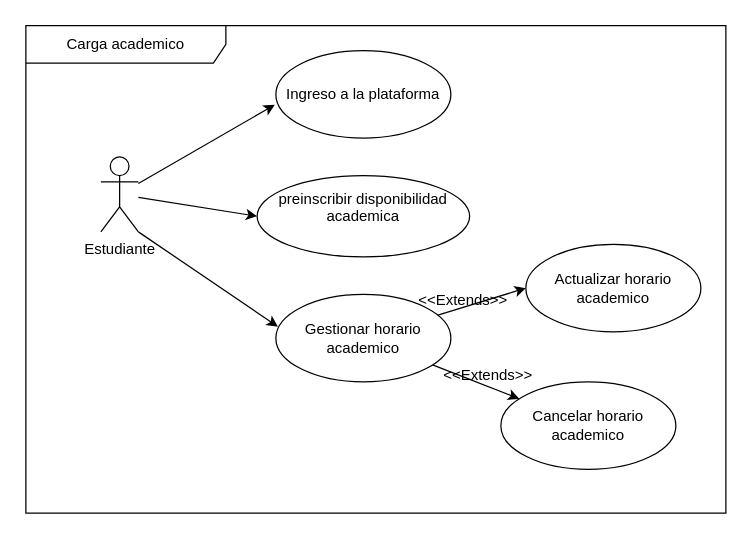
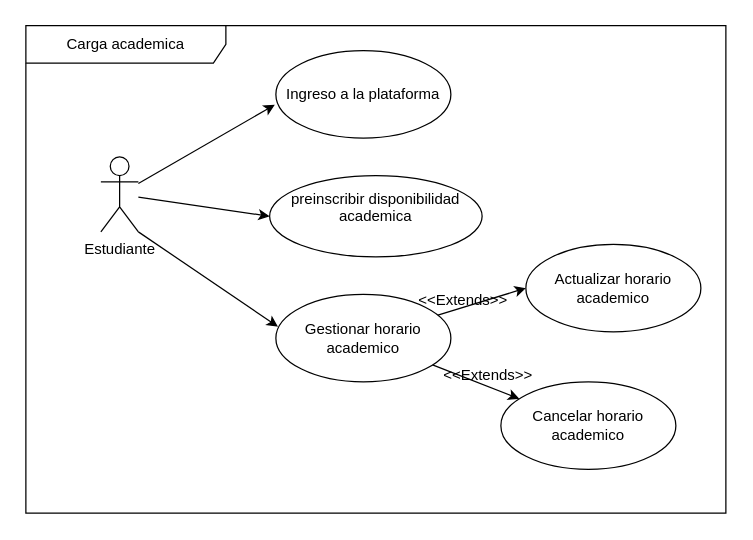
  <mxCell id="0" />
  <mxCell id="1" parent="0" />
  <mxCell id="2" style="rounded=0;orthogonalLoop=1;jettySize=auto;html=1;entryX=0;entryY=0.5;entryDx=0;entryDy=0;" edge="1" parent="1" source="3" target="14"><mxGeometry relative="1" as="geometry" /></mxCell>
  <mxCell id="3" value="Estudiante" style="shape=umlActor;verticalLabelPosition=bottom;verticalAlign=top;html=1;" vertex="1" parent="1"><mxGeometry x="80" y="125" width="30" height="60" as="geometry" /></mxCell>
  <mxCell id="4" value="Ingreso a la plataforma" style="ellipse;whiteSpace=wrap;html=1;" vertex="1" parent="1"><mxGeometry x="220" y="40" width="140" height="70" as="geometry" /></mxCell>
  <mxCell id="5" style="rounded=0;orthogonalLoop=1;jettySize=auto;html=1;entryX=0;entryY=0.5;entryDx=0;entryDy=0;" edge="1" parent="1" source="15" target="7"><mxGeometry relative="1" as="geometry" /></mxCell>
  <mxCell id="6" style="edgeStyle=none;rounded=0;orthogonalLoop=1;jettySize=auto;html=1;" edge="1" parent="1" source="15" target="8"><mxGeometry relative="1" as="geometry" /></mxCell>
  <mxCell id="7" value="Actualizar horario academico" style="ellipse;whiteSpace=wrap;html=1;" vertex="1" parent="1"><mxGeometry x="420" y="195" width="140" height="70" as="geometry" /></mxCell>
  <mxCell id="8" value="Cancelar horario academico" style="ellipse;whiteSpace=wrap;html=1;" vertex="1" parent="1"><mxGeometry x="400" y="305" width="140" height="70" as="geometry" /></mxCell>
  <mxCell id="9" style="rounded=0;orthogonalLoop=1;jettySize=auto;html=1;entryX=-0.006;entryY=0.619;entryDx=0;entryDy=0;entryPerimeter=0;" edge="1" parent="1" source="3" target="4"><mxGeometry relative="1" as="geometry" /></mxCell>
  <mxCell id="10" style="rounded=0;orthogonalLoop=1;jettySize=auto;html=1;exitX=1;exitY=1;exitDx=0;exitDy=0;exitPerimeter=0;entryX=0.012;entryY=0.369;entryDx=0;entryDy=0;entryPerimeter=0;" edge="1" parent="1" source="3" target="15"><mxGeometry relative="1" as="geometry" /></mxCell>
  <mxCell id="11" value="&amp;lt;&amp;lt;Extends&lt;span style=&quot;background-color: initial;&quot;&gt;&amp;gt;&amp;gt;&lt;/span&gt;" style="text;html=1;align=center;verticalAlign=middle;whiteSpace=wrap;rounded=0;" vertex="1" parent="1"><mxGeometry x="340" y="225" width="60" height="30" as="geometry" /></mxCell>
  <mxCell id="12" value="&amp;lt;&amp;lt;Extends&lt;span style=&quot;background-color: initial;&quot;&gt;&amp;gt;&amp;gt;&lt;/span&gt;" style="text;html=1;align=center;verticalAlign=middle;whiteSpace=wrap;rounded=0;" vertex="1" parent="1"><mxGeometry x="360" y="285" width="60" height="30" as="geometry" /></mxCell>
- <mxCell id="13" value="Carga academico" style="shape=umlFrame;whiteSpace=wrap;html=1;pointerEvents=0;recursiveResize=0;container=1;collapsible=0;width=160;" vertex="1" parent="1"><mxGeometry x="20" y="20" width="560" height="390" as="geometry" /></mxCell>
- <mxCell id="14" value="preinscribir disponibilidad academica&lt;div&gt;&lt;br&gt;&lt;/div&gt;" style="ellipse;whiteSpace=wrap;html=1;" vertex="1" parent="13"><mxGeometry x="185" y="120" width="170" height="65" as="geometry" /></mxCell>
+ <mxCell id="13" value="Carga academica" style="shape=umlFrame;whiteSpace=wrap;html=1;pointerEvents=0;recursiveResize=0;container=1;collapsible=0;width=160;" vertex="1" parent="1"><mxGeometry x="20" y="20" width="560" height="390" as="geometry" /></mxCell>
+ <mxCell id="14" value="preinscribir disponibilidad academica&lt;div&gt;&lt;br&gt;&lt;/div&gt;" style="ellipse;whiteSpace=wrap;html=1;" vertex="1" parent="13"><mxGeometry x="195" y="120" width="170" height="65" as="geometry" /></mxCell>
  <mxCell id="15" value="Gestionar horario academico" style="ellipse;whiteSpace=wrap;html=1;" vertex="1" parent="13"><mxGeometry x="200" y="215" width="140" height="70" as="geometry" /></mxCell>
